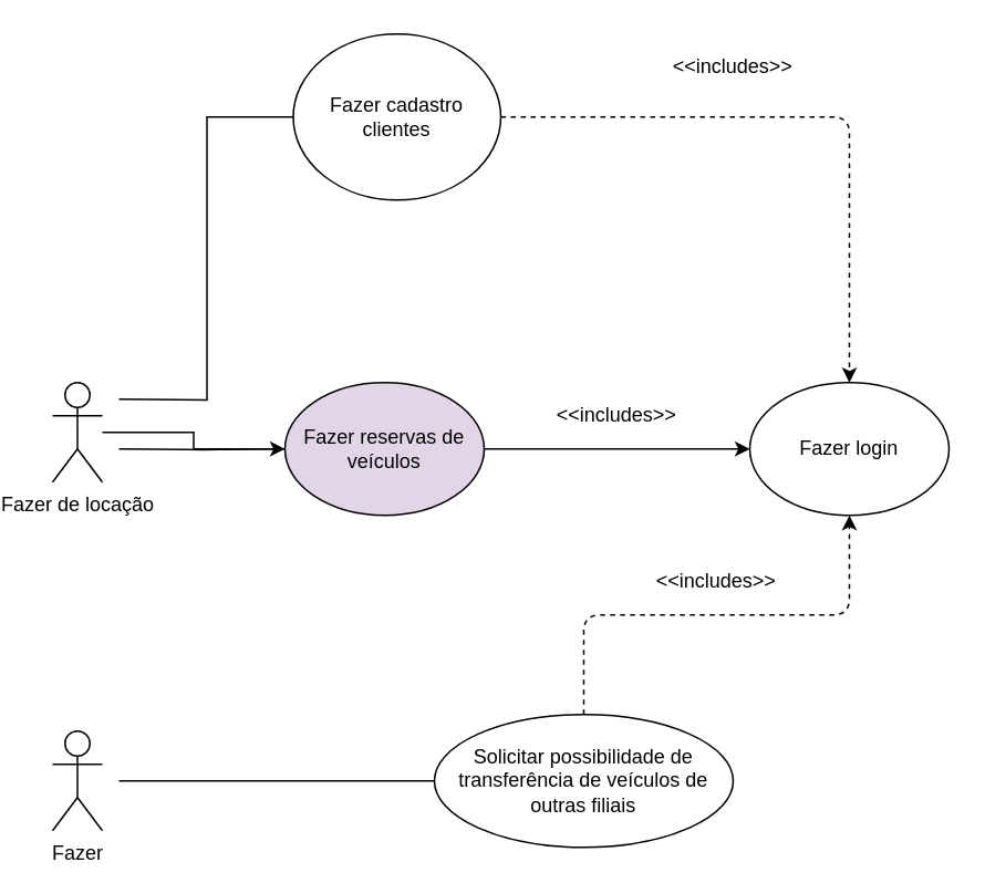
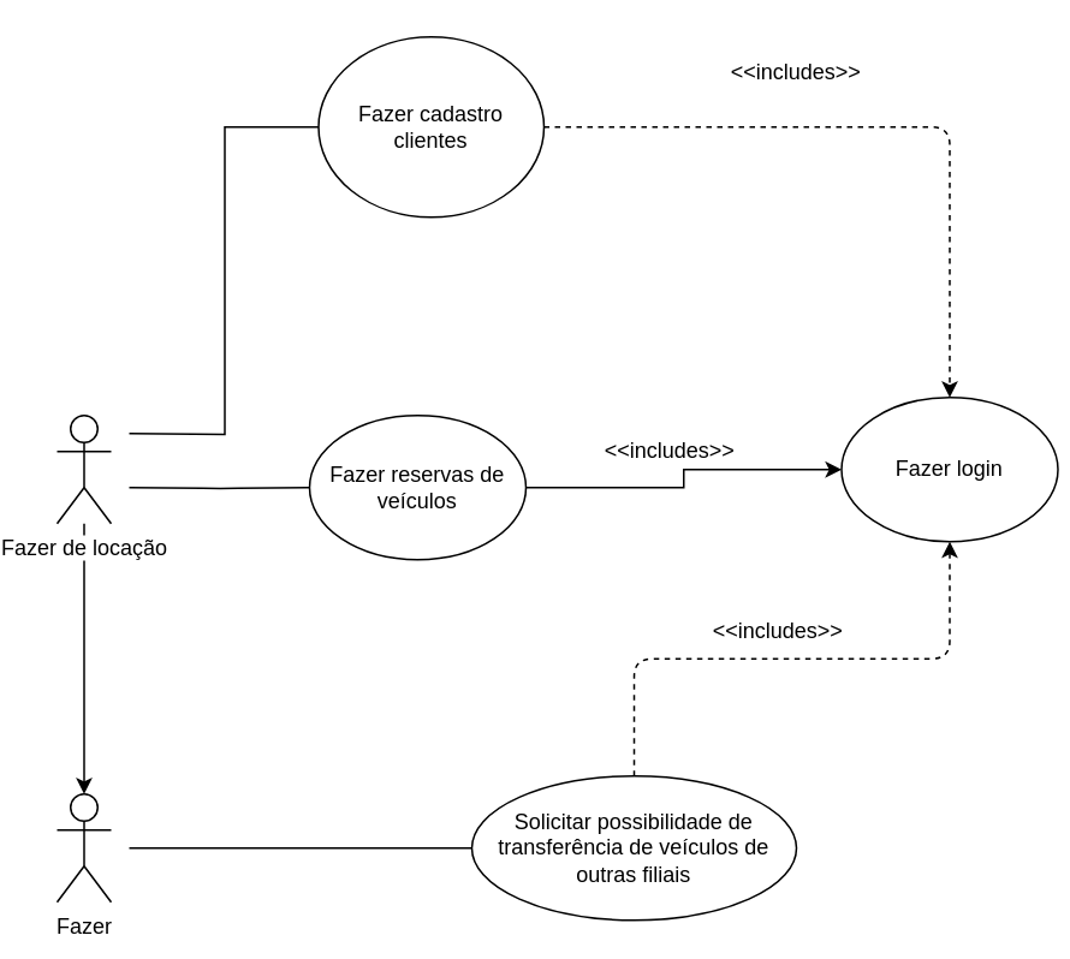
  <mxCell id="0" />
  <mxCell id="1" parent="0" />
- <mxCell id="2" value="" style="edgeStyle=orthogonalEdgeStyle;rounded=0;orthogonalLoop=1;jettySize=auto;html=1;" parent="1" source="3" target="10" edge="1"><mxGeometry relative="1" as="geometry" /></mxCell>
+ <mxCell id="2" value="" style="edgeStyle=orthogonalEdgeStyle;rounded=0;orthogonalLoop=1;jettySize=auto;html=1;" parent="1" source="3" target="5" edge="1"><mxGeometry relative="1" as="geometry" /></mxCell>
  <mxCell id="3" value="Fazer de locação" style="shape=umlActor;verticalLabelPosition=bottom;labelBackgroundColor=#ffffff;verticalAlign=top;html=1;" parent="1" vertex="1"><mxGeometry x="20" y="230" width="30" height="60" as="geometry" /></mxCell>
  <mxCell id="4" value="" style="edgeStyle=orthogonalEdgeStyle;rounded=0;orthogonalLoop=1;jettySize=auto;html=1;entryX=0;entryY=0.5;entryDx=0;entryDy=0;endArrow=none;endFill=0;" parent="1" target="6" edge="1"><mxGeometry relative="1" as="geometry"><mxPoint x="130" y="60" as="targetPoint" /><mxPoint x="60" y="240" as="sourcePoint" /></mxGeometry></mxCell>
  <mxCell id="5" value="Fazer" style="shape=umlActor;verticalLabelPosition=bottom;labelBackgroundColor=#ffffff;verticalAlign=top;html=1;" parent="1" vertex="1"><mxGeometry x="20" y="440" width="30" height="60" as="geometry" /></mxCell>
  <mxCell id="6" value="Fazer cadastro clientes" style="ellipse;whiteSpace=wrap;html=1;" parent="1" vertex="1"><mxGeometry x="165" y="20" width="125" height="100" as="geometry" /></mxCell>
  <mxCell id="7" value="Solicitar possibilidade de transferência de veículos de outras filiais" style="ellipse;whiteSpace=wrap;html=1;" parent="1" vertex="1"><mxGeometry x="250" y="430" width="180" height="80" as="geometry" /></mxCell>
  <mxCell id="8" value="" style="endArrow=none;html=1;entryX=0;entryY=0.5;entryDx=0;entryDy=0;" parent="1" target="7" edge="1"><mxGeometry width="50" height="50" relative="1" as="geometry"><mxPoint x="60" y="470" as="sourcePoint" /><mxPoint x="40" y="360" as="targetPoint" /></mxGeometry></mxCell>
  <mxCell id="9" value="" style="edgeStyle=orthogonalEdgeStyle;rounded=0;orthogonalLoop=1;jettySize=auto;html=1;dashed=0;" edge="1" parent="1" source="10" target="11"><mxGeometry relative="1" as="geometry" /></mxCell>
- <mxCell id="10" value="Fazer reservas de veículos" style="ellipse;whiteSpace=wrap;html=1;fillColor=#e1d5e7;" parent="1" vertex="1"><mxGeometry x="160" y="230" width="120" height="80" as="geometry" /></mxCell>
- <mxCell id="11" value="Fazer login&lt;br&gt;" style="ellipse;whiteSpace=wrap;html=1;" vertex="1" parent="1"><mxGeometry x="440" y="230" width="120" height="80" as="geometry" /></mxCell>
+ <mxCell id="10" value="Fazer reservas de veículos" style="ellipse;whiteSpace=wrap;html=1;" parent="1" vertex="1"><mxGeometry x="160" y="230" width="120" height="80" as="geometry" /></mxCell>
+ <mxCell id="11" value="Fazer login&lt;br&gt;" style="ellipse;whiteSpace=wrap;html=1;" vertex="1" parent="1"><mxGeometry x="455" y="220" width="120" height="80" as="geometry" /></mxCell>
  <mxCell id="12" value="" style="endArrow=none;html=1;entryX=0;entryY=0.5;entryDx=0;entryDy=0;edgeStyle=orthogonalEdgeStyle;" parent="1" target="10" edge="1"><mxGeometry width="50" height="50" relative="1" as="geometry"><mxPoint x="60" y="270" as="sourcePoint" /><mxPoint x="0" y="540" as="targetPoint" /></mxGeometry></mxCell>
  <mxCell id="13" value="" style="endArrow=classic;html=1;dashed=1;entryX=0.5;entryY=1;entryDx=0;entryDy=0;exitX=0.5;exitY=0;exitDx=0;exitDy=0;edgeStyle=orthogonalEdgeStyle;" edge="1" parent="1" source="7" target="11"><mxGeometry width="50" height="50" relative="1" as="geometry"><mxPoint x="310" y="410" as="sourcePoint" /><mxPoint x="40" y="540" as="targetPoint" /></mxGeometry></mxCell>
  <mxCell id="14" value="" style="endArrow=classic;html=1;dashed=1;exitX=1;exitY=0.5;exitDx=0;exitDy=0;entryX=0.5;entryY=0;entryDx=0;entryDy=0;edgeStyle=orthogonalEdgeStyle;" edge="1" parent="1" source="6" target="11"><mxGeometry width="50" height="50" relative="1" as="geometry"><mxPoint x="475" y="160" as="sourcePoint" /><mxPoint x="525" y="110" as="targetPoint" /></mxGeometry></mxCell>
  <mxCell id="15" value="&amp;lt;&amp;lt;includes&amp;gt;&amp;gt;" style="text;html=1;strokeColor=none;fillColor=none;align=center;verticalAlign=middle;whiteSpace=wrap;rounded=0;" vertex="1" parent="1"><mxGeometry x="310" y="240" width="100" height="20" as="geometry" /></mxCell>
  <mxCell id="16" value="&amp;lt;&amp;lt;includes&amp;gt;&amp;gt;" style="text;html=1;strokeColor=none;fillColor=none;align=center;verticalAlign=middle;whiteSpace=wrap;rounded=0;" vertex="1" parent="1"><mxGeometry x="370" y="340" width="100" height="20" as="geometry" /></mxCell>
  <mxCell id="17" value="&amp;lt;&amp;lt;includes&amp;gt;&amp;gt;" style="text;html=1;strokeColor=none;fillColor=none;align=center;verticalAlign=middle;whiteSpace=wrap;rounded=0;" vertex="1" parent="1"><mxGeometry x="380" y="30" width="100" height="20" as="geometry" /></mxCell>
